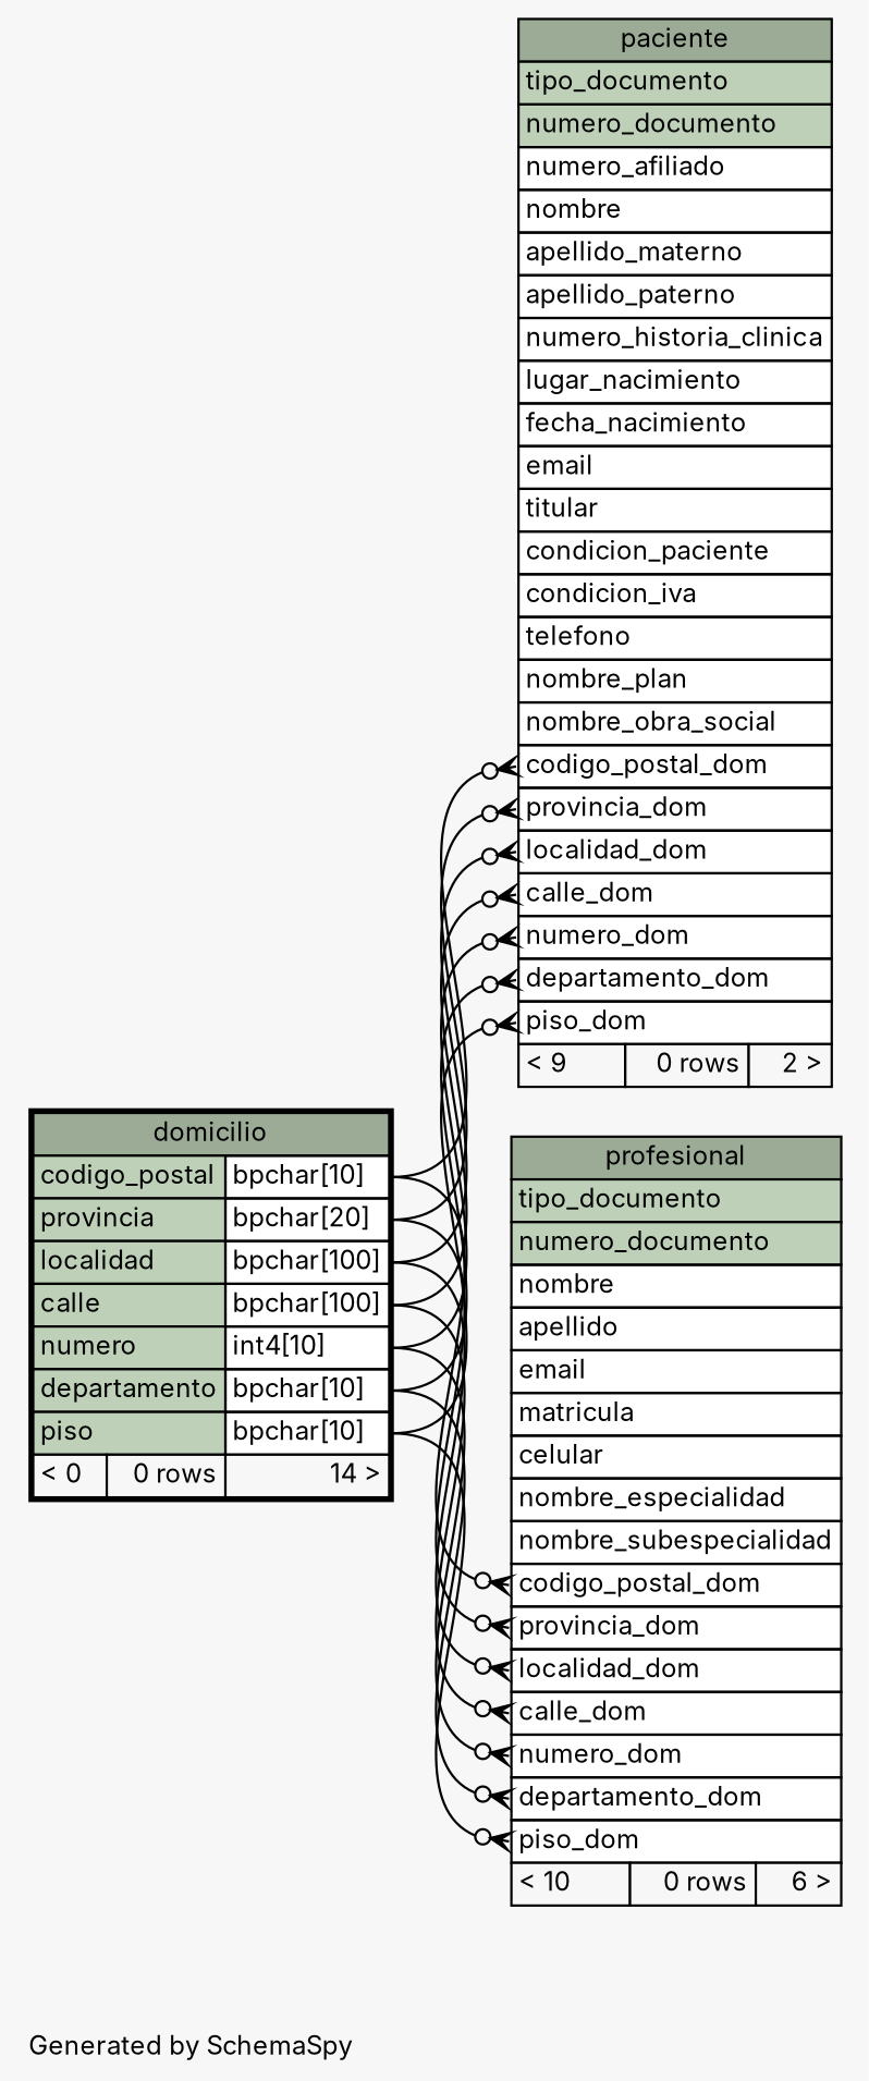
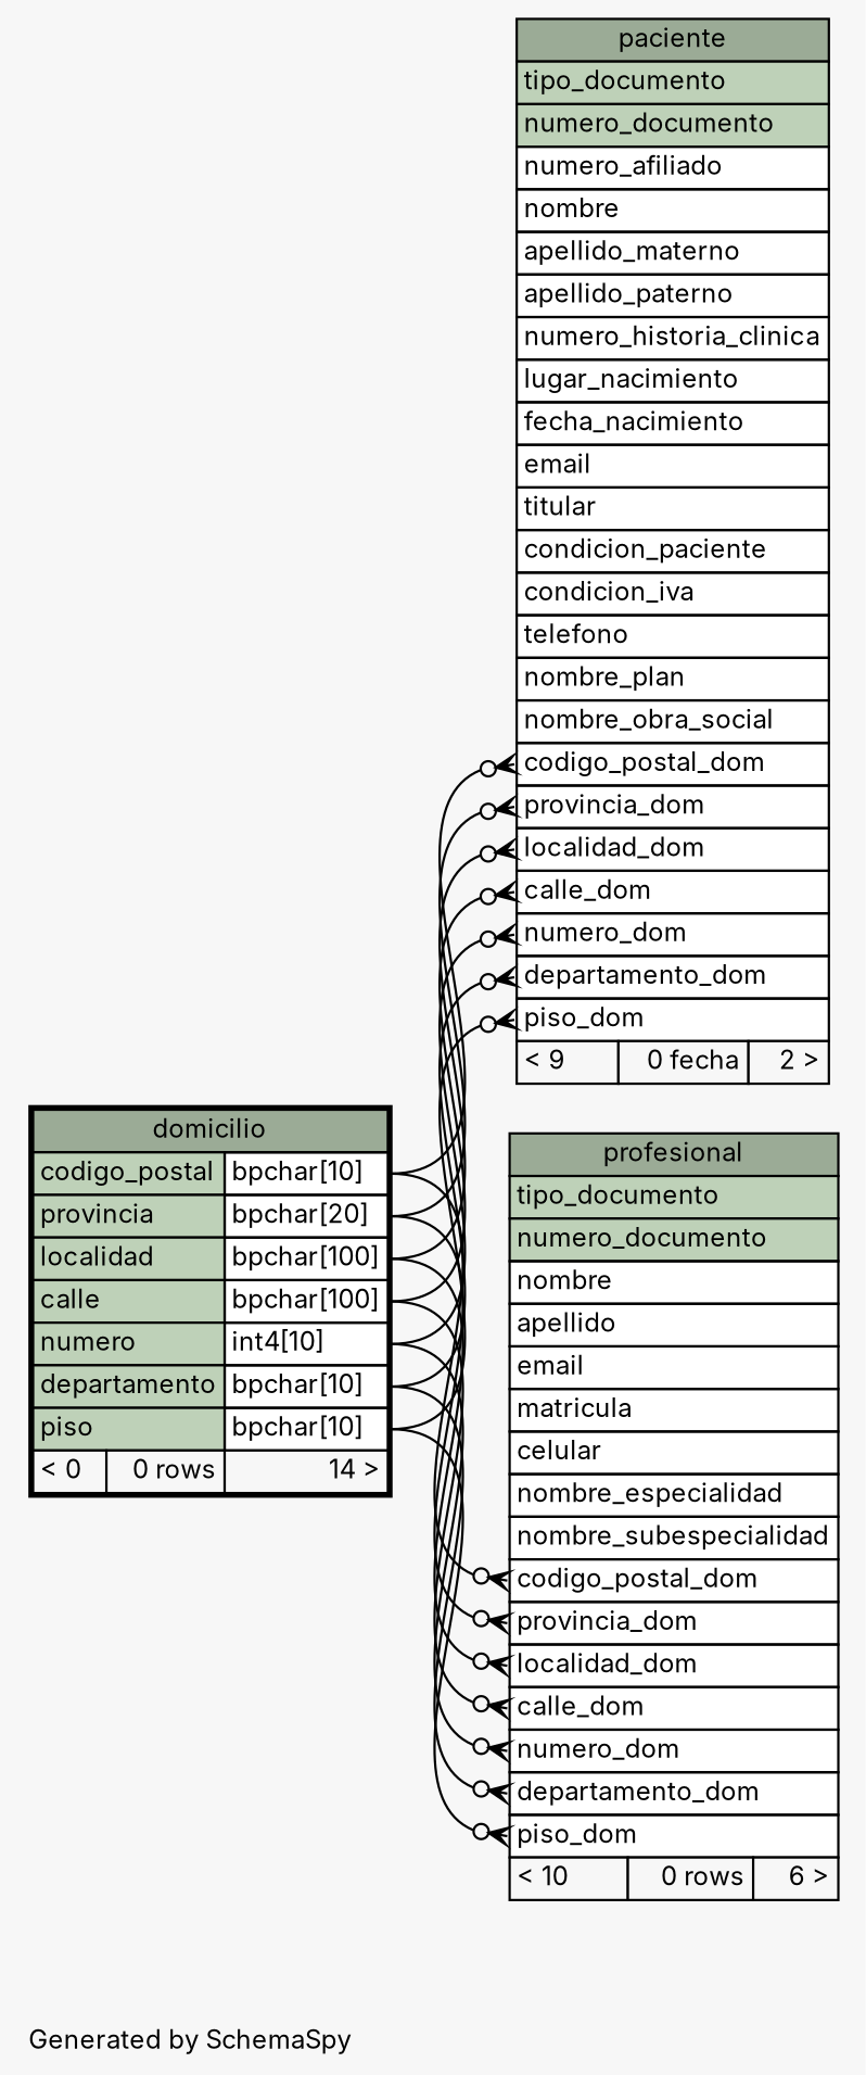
  digraph {
    bgcolor="#f7f7f7"
    fontname=Inter
    fontsize=11
    label="\nGenerated by SchemaSpy"
    labeljust=l
    nodesep=0.18
    rankdir=RL
    ranksep=0.46
    node [fontname=Inter fontsize=11 shape=plaintext]
    edge [arrowhead=none arrowsize=0.8 arrowtail=crowodot dir=back headport="calle.type:e" tailport="calle_dom:w" fontname=Inter]
-   n1 [label=<     <TABLE BORDER="0" CELLBORDER="1" CELLSPACING="0" BGCOLOR="#ffffff">       <TR><TD COLSPAN="3" BGCOLOR="#9bab96" ALIGN="CENTER">paciente</TD></TR>       <TR><TD PORT="tipo_documento" COLSPAN="3" BGCOLOR="#bed1b8" ALIGN="LEFT">tipo_documento</TD></TR>       <TR><TD PORT="numero_documento" COLSPAN="3" BGCOLOR="#bed1b8" ALIGN="LEFT">numero_documento</TD></TR>       <TR><TD PORT="numero_afiliado" COLSPAN="3" ALIGN="LEFT">numero_afiliado</TD></TR>       <TR><TD PORT="nombre" COLSPAN="3" ALIGN="LEFT">nombre</TD></TR>       <TR><TD PORT="apellido_materno" COLSPAN="3" ALIGN="LEFT">apellido_materno</TD></TR>       <TR><TD PORT="apellido_paterno" COLSPAN="3" ALIGN="LEFT">apellido_paterno</TD></TR>       <TR><TD PORT="numero_historia_clinica" COLSPAN="3" ALIGN="LEFT">numero_historia_clinica</TD></TR>       <TR><TD PORT="lugar_nacimiento" COLSPAN="3" ALIGN="LEFT">lugar_nacimiento</TD></TR>       <TR><TD PORT="fecha_nacimiento" COLSPAN="3" ALIGN="LEFT">fecha_nacimiento</TD></TR>       <TR><TD PORT="email" COLSPAN="3" ALIGN="LEFT">email</TD></TR>       <TR><TD PORT="titular" COLSPAN="3" ALIGN="LEFT">titular</TD></TR>       <TR><TD PORT="condicion_paciente" COLSPAN="3" ALIGN="LEFT">condicion_paciente</TD></TR>       <TR><TD PORT="condicion_iva" COLSPAN="3" ALIGN="LEFT">condicion_iva</TD></TR>       <TR><TD PORT="telefono" COLSPAN="3" ALIGN="LEFT">telefono</TD></TR>       <TR><TD PORT="nombre_plan" COLSPAN="3" ALIGN="LEFT">nombre_plan</TD></TR>       <TR><TD PORT="nombre_obra_social" COLSPAN="3" ALIGN="LEFT">nombre_obra_social</TD></TR>       <TR><TD PORT="codigo_postal_dom" COLSPAN="3" ALIGN="LEFT">codigo_postal_dom</TD></TR>       <TR><TD PORT="provincia_dom" COLSPAN="3" ALIGN="LEFT">provincia_dom</TD></TR>       <TR><TD PORT="localidad_dom" COLSPAN="3" ALIGN="LEFT">localidad_dom</TD></TR>       <TR><TD PORT="calle_dom" COLSPAN="3" ALIGN="LEFT">calle_dom</TD></TR>       <TR><TD PORT="numero_dom" COLSPAN="3" ALIGN="LEFT">numero_dom</TD></TR>       <TR><TD PORT="departamento_dom" COLSPAN="3" ALIGN="LEFT">departamento_dom</TD></TR>       <TR><TD PORT="piso_dom" COLSPAN="3" ALIGN="LEFT">piso_dom</TD></TR>       <TR><TD ALIGN="LEFT" BGCOLOR="#f7f7f7">&lt; 9</TD><TD ALIGN="RIGHT" BGCOLOR="#f7f7f7">0 rows</TD><TD ALIGN="RIGHT" BGCOLOR="#f7f7f7">2 &gt;</TD></TR>     </TABLE>>]
+   n1 [label=<     <TABLE BORDER="0" CELLBORDER="1" CELLSPACING="0" BGCOLOR="#ffffff">       <TR><TD COLSPAN="3" BGCOLOR="#9bab96" ALIGN="CENTER">paciente</TD></TR>       <TR><TD PORT="tipo_documento" COLSPAN="3" BGCOLOR="#bed1b8" ALIGN="LEFT">tipo_documento</TD></TR>       <TR><TD PORT="numero_documento" COLSPAN="3" BGCOLOR="#bed1b8" ALIGN="LEFT">numero_documento</TD></TR>       <TR><TD PORT="numero_afiliado" COLSPAN="3" ALIGN="LEFT">numero_afiliado</TD></TR>       <TR><TD PORT="nombre" COLSPAN="3" ALIGN="LEFT">nombre</TD></TR>       <TR><TD PORT="apellido_materno" COLSPAN="3" ALIGN="LEFT">apellido_materno</TD></TR>       <TR><TD PORT="apellido_paterno" COLSPAN="3" ALIGN="LEFT">apellido_paterno</TD></TR>       <TR><TD PORT="numero_historia_clinica" COLSPAN="3" ALIGN="LEFT">numero_historia_clinica</TD></TR>       <TR><TD PORT="lugar_nacimiento" COLSPAN="3" ALIGN="LEFT">lugar_nacimiento</TD></TR>       <TR><TD PORT="fecha_nacimiento" COLSPAN="3" ALIGN="LEFT">fecha_nacimiento</TD></TR>       <TR><TD PORT="email" COLSPAN="3" ALIGN="LEFT">email</TD></TR>       <TR><TD PORT="titular" COLSPAN="3" ALIGN="LEFT">titular</TD></TR>       <TR><TD PORT="condicion_paciente" COLSPAN="3" ALIGN="LEFT">condicion_paciente</TD></TR>       <TR><TD PORT="condicion_iva" COLSPAN="3" ALIGN="LEFT">condicion_iva</TD></TR>       <TR><TD PORT="telefono" COLSPAN="3" ALIGN="LEFT">telefono</TD></TR>       <TR><TD PORT="nombre_plan" COLSPAN="3" ALIGN="LEFT">nombre_plan</TD></TR>       <TR><TD PORT="nombre_obra_social" COLSPAN="3" ALIGN="LEFT">nombre_obra_social</TD></TR>       <TR><TD PORT="codigo_postal_dom" COLSPAN="3" ALIGN="LEFT">codigo_postal_dom</TD></TR>       <TR><TD PORT="provincia_dom" COLSPAN="3" ALIGN="LEFT">provincia_dom</TD></TR>       <TR><TD PORT="localidad_dom" COLSPAN="3" ALIGN="LEFT">localidad_dom</TD></TR>       <TR><TD PORT="calle_dom" COLSPAN="3" ALIGN="LEFT">calle_dom</TD></TR>       <TR><TD PORT="numero_dom" COLSPAN="3" ALIGN="LEFT">numero_dom</TD></TR>       <TR><TD PORT="departamento_dom" COLSPAN="3" ALIGN="LEFT">departamento_dom</TD></TR>       <TR><TD PORT="piso_dom" COLSPAN="3" ALIGN="LEFT">piso_dom</TD></TR>       <TR><TD ALIGN="LEFT" BGCOLOR="#f7f7f7">&lt; 9</TD><TD ALIGN="RIGHT" BGCOLOR="#f7f7f7">0 fecha</TD><TD ALIGN="RIGHT" BGCOLOR="#f7f7f7">2 &gt;</TD></TR>     </TABLE>>]
    n2 [label=<     <TABLE BORDER="2" CELLBORDER="1" CELLSPACING="0" BGCOLOR="#ffffff">       <TR><TD COLSPAN="3" BGCOLOR="#9bab96" ALIGN="CENTER">domicilio</TD></TR>       <TR><TD PORT="codigo_postal" COLSPAN="2" BGCOLOR="#bed1b8" ALIGN="LEFT">codigo_postal</TD><TD PORT="codigo_postal.type" ALIGN="LEFT">bpchar[10]</TD></TR>       <TR><TD PORT="provincia" COLSPAN="2" BGCOLOR="#bed1b8" ALIGN="LEFT">provincia</TD><TD PORT="provincia.type" ALIGN="LEFT">bpchar[20]</TD></TR>       <TR><TD PORT="localidad" COLSPAN="2" BGCOLOR="#bed1b8" ALIGN="LEFT">localidad</TD><TD PORT="localidad.type" ALIGN="LEFT">bpchar[100]</TD></TR>       <TR><TD PORT="calle" COLSPAN="2" BGCOLOR="#bed1b8" ALIGN="LEFT">calle</TD><TD PORT="calle.type" ALIGN="LEFT">bpchar[100]</TD></TR>       <TR><TD PORT="numero" COLSPAN="2" BGCOLOR="#bed1b8" ALIGN="LEFT">numero</TD><TD PORT="numero.type" ALIGN="LEFT">int4[10]</TD></TR>       <TR><TD PORT="departamento" COLSPAN="2" BGCOLOR="#bed1b8" ALIGN="LEFT">departamento</TD><TD PORT="departamento.type" ALIGN="LEFT">bpchar[10]</TD></TR>       <TR><TD PORT="piso" COLSPAN="2" BGCOLOR="#bed1b8" ALIGN="LEFT">piso</TD><TD PORT="piso.type" ALIGN="LEFT">bpchar[10]</TD></TR>       <TR><TD ALIGN="LEFT" BGCOLOR="#f7f7f7">&lt; 0</TD><TD ALIGN="RIGHT" BGCOLOR="#f7f7f7">0 rows</TD><TD ALIGN="RIGHT" BGCOLOR="#f7f7f7">14 &gt;</TD></TR>     </TABLE>>]
    n3 [label=<     <TABLE BORDER="0" CELLBORDER="1" CELLSPACING="0" BGCOLOR="#ffffff">       <TR><TD COLSPAN="3" BGCOLOR="#9bab96" ALIGN="CENTER">profesional</TD></TR>       <TR><TD PORT="tipo_documento" COLSPAN="3" BGCOLOR="#bed1b8" ALIGN="LEFT">tipo_documento</TD></TR>       <TR><TD PORT="numero_documento" COLSPAN="3" BGCOLOR="#bed1b8" ALIGN="LEFT">numero_documento</TD></TR>       <TR><TD PORT="nombre" COLSPAN="3" ALIGN="LEFT">nombre</TD></TR>       <TR><TD PORT="apellido" COLSPAN="3" ALIGN="LEFT">apellido</TD></TR>       <TR><TD PORT="email" COLSPAN="3" ALIGN="LEFT">email</TD></TR>       <TR><TD PORT="matricula" COLSPAN="3" ALIGN="LEFT">matricula</TD></TR>       <TR><TD PORT="celular" COLSPAN="3" ALIGN="LEFT">celular</TD></TR>       <TR><TD PORT="nombre_especialidad" COLSPAN="3" ALIGN="LEFT">nombre_especialidad</TD></TR>       <TR><TD PORT="nombre_subespecialidad" COLSPAN="3" ALIGN="LEFT">nombre_subespecialidad</TD></TR>       <TR><TD PORT="codigo_postal_dom" COLSPAN="3" ALIGN="LEFT">codigo_postal_dom</TD></TR>       <TR><TD PORT="provincia_dom" COLSPAN="3" ALIGN="LEFT">provincia_dom</TD></TR>       <TR><TD PORT="localidad_dom" COLSPAN="3" ALIGN="LEFT">localidad_dom</TD></TR>       <TR><TD PORT="calle_dom" COLSPAN="3" ALIGN="LEFT">calle_dom</TD></TR>       <TR><TD PORT="numero_dom" COLSPAN="3" ALIGN="LEFT">numero_dom</TD></TR>       <TR><TD PORT="departamento_dom" COLSPAN="3" ALIGN="LEFT">departamento_dom</TD></TR>       <TR><TD PORT="piso_dom" COLSPAN="3" ALIGN="LEFT">piso_dom</TD></TR>       <TR><TD ALIGN="LEFT" BGCOLOR="#f7f7f7">&lt; 10</TD><TD ALIGN="RIGHT" BGCOLOR="#f7f7f7">0 rows</TD><TD ALIGN="RIGHT" BGCOLOR="#f7f7f7">6 &gt;</TD></TR>     </TABLE>>]
    n1 -> n2
    n1 -> n2 [headport="codigo_postal.type:e" tailport="codigo_postal_dom:w"]
    n1 -> n2 [headport="departamento.type:e" tailport="departamento_dom:w"]
    n1 -> n2 [headport="localidad.type:e" tailport="localidad_dom:w"]
    n1 -> n2 [headport="numero.type:e" tailport="numero_dom:w"]
    n1 -> n2 [headport="piso.type:e" tailport="piso_dom:w"]
    n1 -> n2 [headport="provincia.type:e" tailport="provincia_dom:w"]
    n3 -> n2
    n3 -> n2 [headport="codigo_postal.type:e" tailport="codigo_postal_dom:w"]
    n3 -> n2 [headport="departamento.type:e" tailport="departamento_dom:w"]
    n3 -> n2 [headport="localidad.type:e" tailport="localidad_dom:w"]
    n3 -> n2 [headport="numero.type:e" tailport="numero_dom:w"]
    n3 -> n2 [headport="piso.type:e" tailport="piso_dom:w"]
    n3 -> n2 [headport="provincia.type:e" tailport="provincia_dom:w"]
  }
